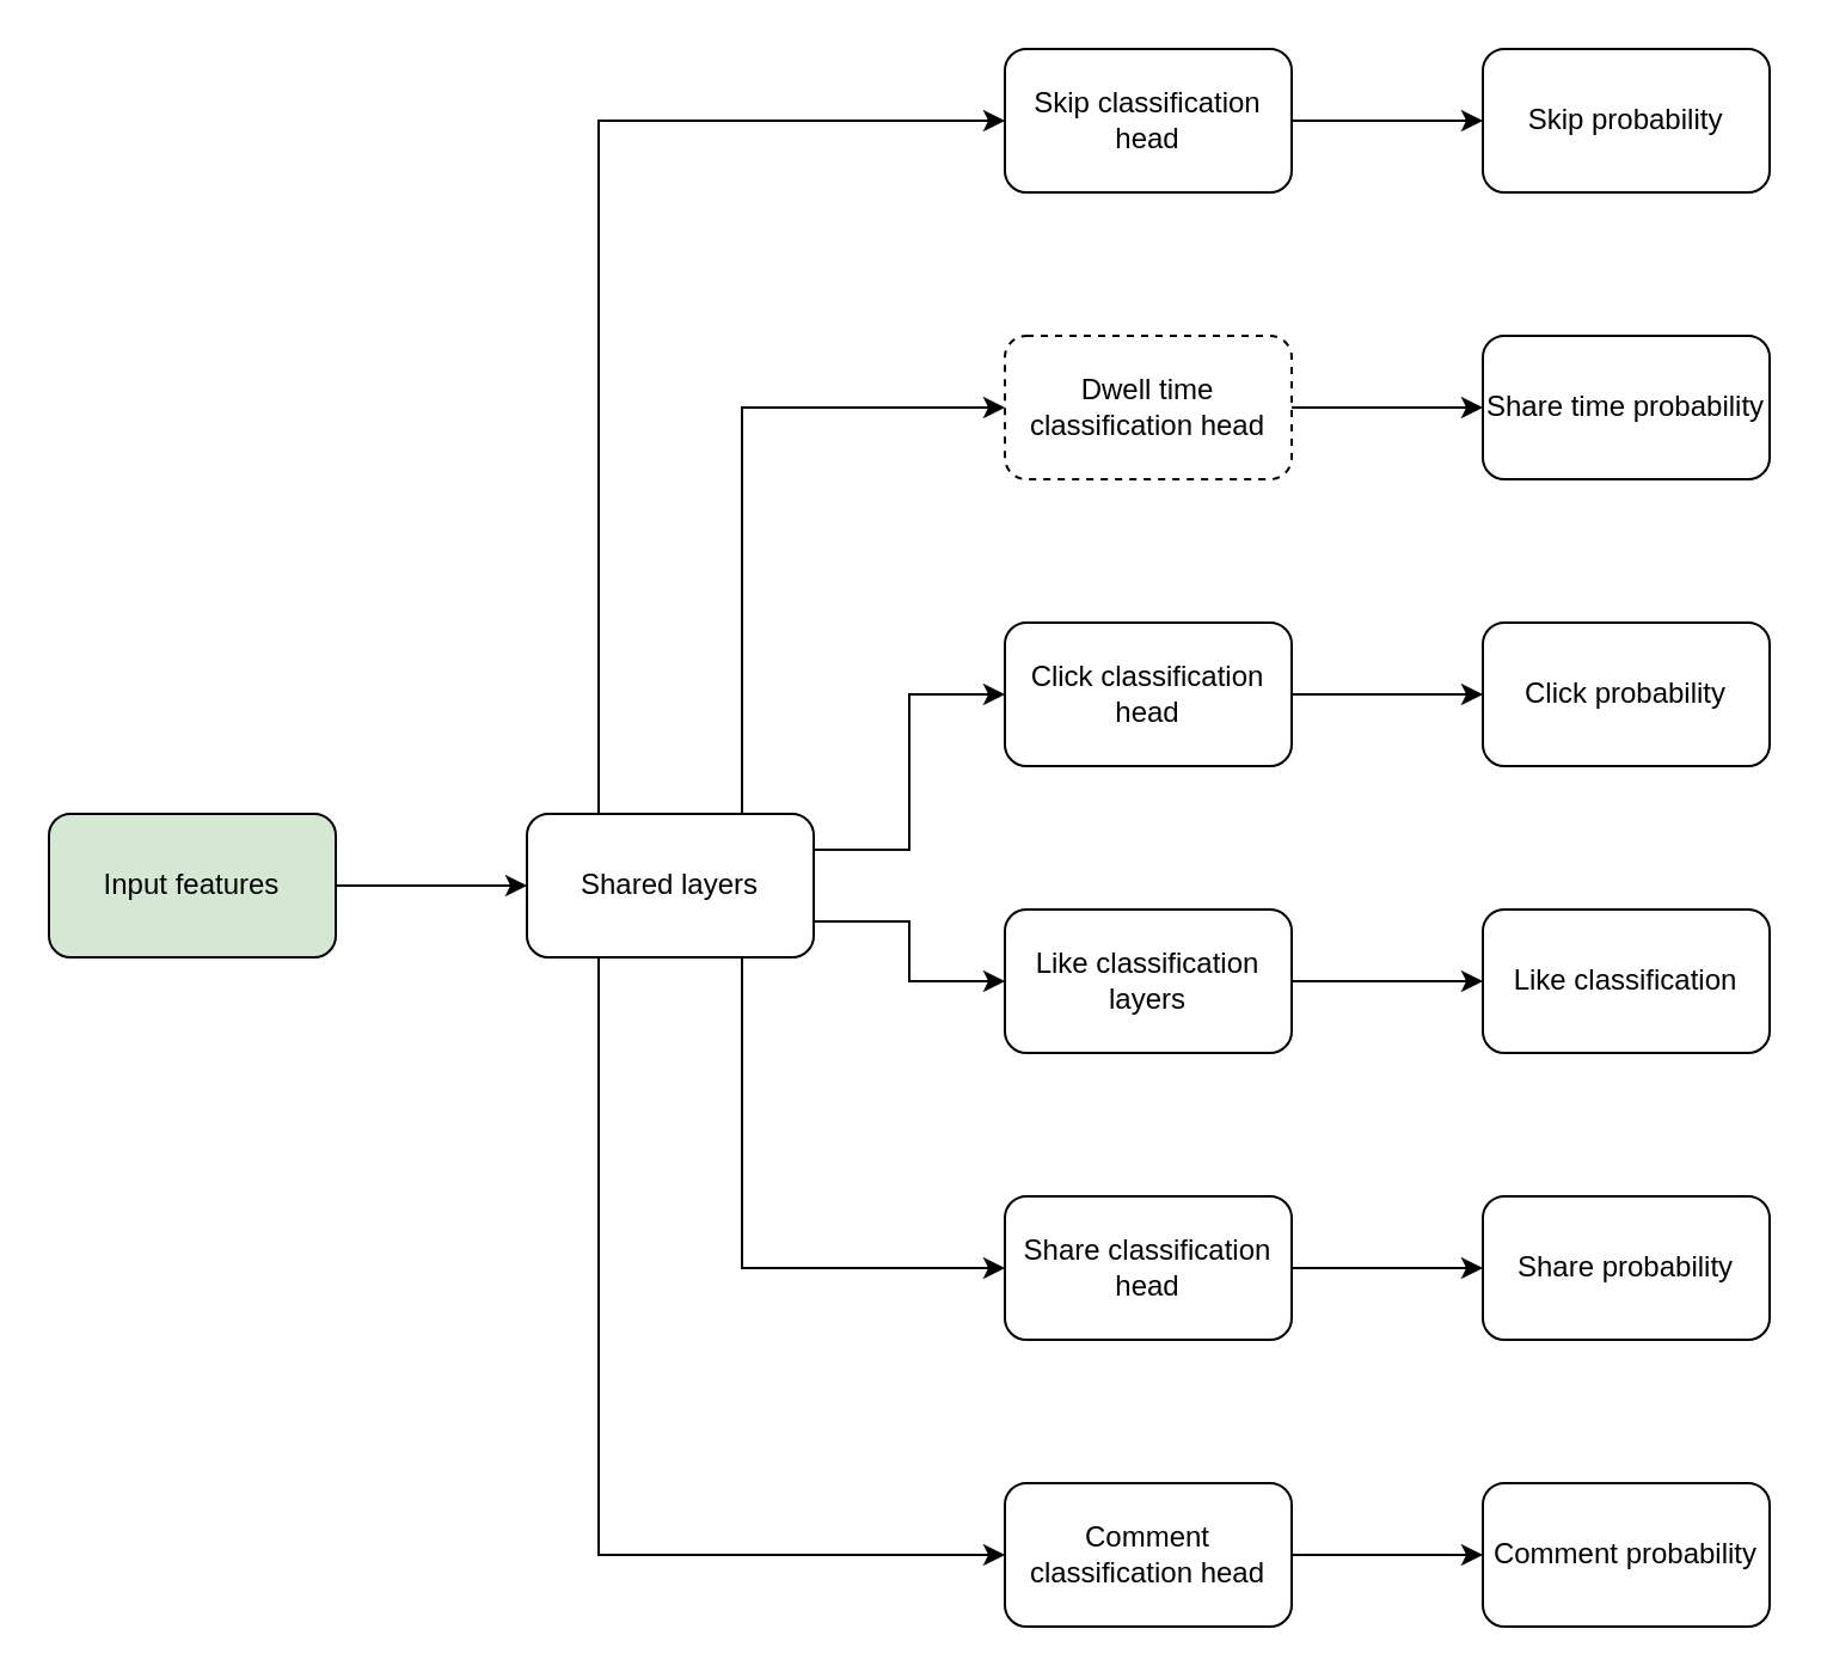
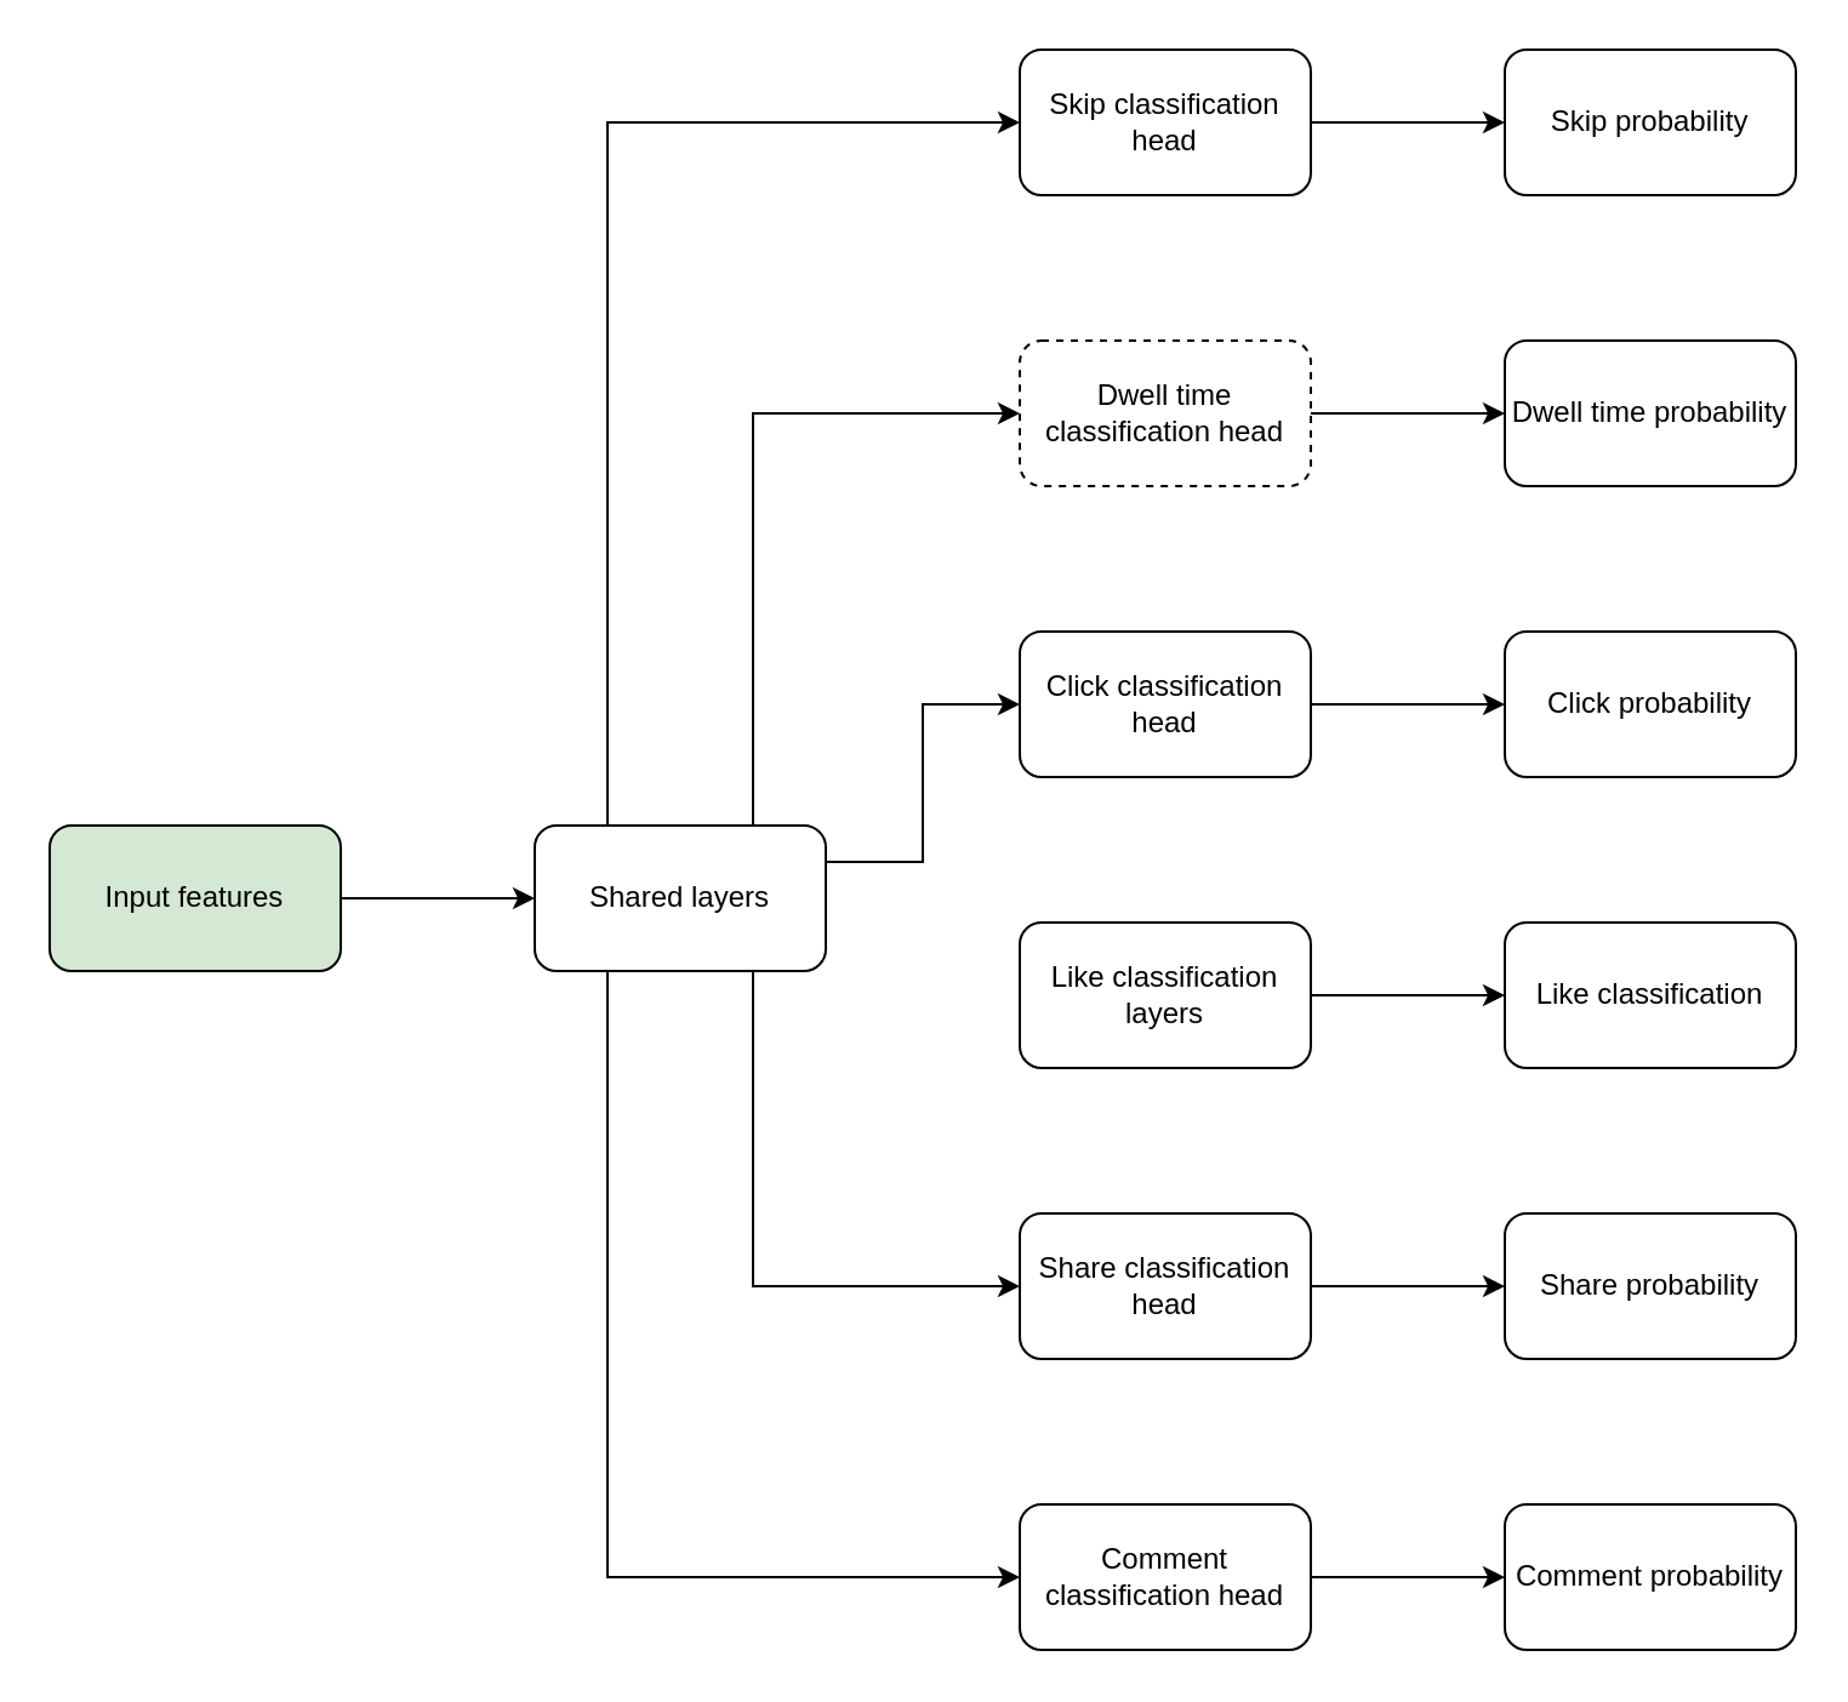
  <mxCell id="0" />
  <mxCell id="1" parent="0" />
  <mxCell id="2" style="edgeStyle=orthogonalEdgeStyle;rounded=0;orthogonalLoop=1;jettySize=auto;html=1;exitX=1;exitY=0.5;exitDx=0;exitDy=0;" edge="1" parent="1" source="3" target="10"><mxGeometry relative="1" as="geometry" /></mxCell>
  <mxCell id="3" value="Input features" style="rounded=1;whiteSpace=wrap;html=1;fillColor=#d5e8d4;" vertex="1" parent="1"><mxGeometry x="20" y="340" width="120" height="60" as="geometry" /></mxCell>
  <mxCell id="4" style="edgeStyle=orthogonalEdgeStyle;rounded=0;orthogonalLoop=1;jettySize=auto;html=1;exitX=0.25;exitY=0;exitDx=0;exitDy=0;entryX=0;entryY=0.5;entryDx=0;entryDy=0;" edge="1" parent="1" source="10" target="12"><mxGeometry relative="1" as="geometry" /></mxCell>
  <mxCell id="5" style="edgeStyle=orthogonalEdgeStyle;rounded=0;orthogonalLoop=1;jettySize=auto;html=1;exitX=0.25;exitY=1;exitDx=0;exitDy=0;entryX=0;entryY=0.5;entryDx=0;entryDy=0;" edge="1" parent="1" source="10" target="22"><mxGeometry relative="1" as="geometry" /></mxCell>
  <mxCell id="6" style="edgeStyle=orthogonalEdgeStyle;rounded=0;orthogonalLoop=1;jettySize=auto;html=1;exitX=0.75;exitY=1;exitDx=0;exitDy=0;entryX=0;entryY=0.5;entryDx=0;entryDy=0;" edge="1" parent="1" source="10" target="20"><mxGeometry relative="1" as="geometry" /></mxCell>
  <mxCell id="7" style="edgeStyle=orthogonalEdgeStyle;rounded=0;orthogonalLoop=1;jettySize=auto;html=1;exitX=0.75;exitY=0;exitDx=0;exitDy=0;entryX=0;entryY=0.5;entryDx=0;entryDy=0;" edge="1" parent="1" source="10" target="14"><mxGeometry relative="1" as="geometry" /></mxCell>
  <mxCell id="8" style="edgeStyle=orthogonalEdgeStyle;rounded=0;orthogonalLoop=1;jettySize=auto;html=1;exitX=1;exitY=0.25;exitDx=0;exitDy=0;entryX=0;entryY=0.5;entryDx=0;entryDy=0;" edge="1" parent="1" source="10" target="16"><mxGeometry relative="1" as="geometry" /></mxCell>
- <mxCell id="9" style="edgeStyle=orthogonalEdgeStyle;rounded=0;orthogonalLoop=1;jettySize=auto;html=1;exitX=1;exitY=0.75;exitDx=0;exitDy=0;entryX=0;entryY=0.5;entryDx=0;entryDy=0;" edge="1" parent="1" source="10" target="18"><mxGeometry relative="1" as="geometry" /></mxCell>
  <mxCell id="10" value="Shared layers" style="rounded=1;whiteSpace=wrap;html=1;" vertex="1" parent="1"><mxGeometry x="220" y="340" width="120" height="60" as="geometry" /></mxCell>
  <mxCell id="11" style="edgeStyle=orthogonalEdgeStyle;rounded=0;orthogonalLoop=1;jettySize=auto;html=1;exitX=1;exitY=0.5;exitDx=0;exitDy=0;" edge="1" parent="1" source="12" target="23"><mxGeometry relative="1" as="geometry" /></mxCell>
  <mxCell id="12" value="Skip classification head" style="rounded=1;whiteSpace=wrap;html=1;" vertex="1" parent="1"><mxGeometry x="420" y="20" width="120" height="60" as="geometry" /></mxCell>
  <mxCell id="13" style="edgeStyle=orthogonalEdgeStyle;rounded=0;orthogonalLoop=1;jettySize=auto;html=1;exitX=1;exitY=0.5;exitDx=0;exitDy=0;" edge="1" parent="1" source="14" target="24"><mxGeometry relative="1" as="geometry" /></mxCell>
  <mxCell id="14" value="Dwell time classification head" style="rounded=1;whiteSpace=wrap;html=1;dashed=1;" vertex="1" parent="1"><mxGeometry x="420" y="140" width="120" height="60" as="geometry" /></mxCell>
  <mxCell id="15" style="edgeStyle=orthogonalEdgeStyle;rounded=0;orthogonalLoop=1;jettySize=auto;html=1;exitX=1;exitY=0.5;exitDx=0;exitDy=0;entryX=0;entryY=0.5;entryDx=0;entryDy=0;" edge="1" parent="1" source="16" target="25"><mxGeometry relative="1" as="geometry" /></mxCell>
  <mxCell id="16" value="Click classification head" style="rounded=1;whiteSpace=wrap;html=1;" vertex="1" parent="1"><mxGeometry x="420" y="260" width="120" height="60" as="geometry" /></mxCell>
  <mxCell id="17" style="edgeStyle=orthogonalEdgeStyle;rounded=0;orthogonalLoop=1;jettySize=auto;html=1;exitX=1;exitY=0.5;exitDx=0;exitDy=0;entryX=0;entryY=0.5;entryDx=0;entryDy=0;" edge="1" parent="1" source="18" target="26"><mxGeometry relative="1" as="geometry" /></mxCell>
  <mxCell id="18" value="Like classification layers" style="rounded=1;whiteSpace=wrap;html=1;" vertex="1" parent="1"><mxGeometry x="420" y="380" width="120" height="60" as="geometry" /></mxCell>
  <mxCell id="19" style="edgeStyle=orthogonalEdgeStyle;rounded=0;orthogonalLoop=1;jettySize=auto;html=1;exitX=1;exitY=0.5;exitDx=0;exitDy=0;entryX=0;entryY=0.5;entryDx=0;entryDy=0;" edge="1" parent="1" source="20" target="27"><mxGeometry relative="1" as="geometry" /></mxCell>
  <mxCell id="20" value="Share classification head" style="rounded=1;whiteSpace=wrap;html=1;" vertex="1" parent="1"><mxGeometry x="420" y="500" width="120" height="60" as="geometry" /></mxCell>
  <mxCell id="21" style="edgeStyle=orthogonalEdgeStyle;rounded=0;orthogonalLoop=1;jettySize=auto;html=1;exitX=1;exitY=0.5;exitDx=0;exitDy=0;entryX=0;entryY=0.5;entryDx=0;entryDy=0;" edge="1" parent="1" source="22" target="28"><mxGeometry relative="1" as="geometry" /></mxCell>
  <mxCell id="22" value="Comment classification head" style="rounded=1;whiteSpace=wrap;html=1;" vertex="1" parent="1"><mxGeometry x="420" y="620" width="120" height="60" as="geometry" /></mxCell>
  <mxCell id="23" value="Skip probability" style="rounded=1;whiteSpace=wrap;html=1;" vertex="1" parent="1"><mxGeometry x="620" y="20" width="120" height="60" as="geometry" /></mxCell>
- <mxCell id="24" value="Share time probability" style="rounded=1;whiteSpace=wrap;html=1;" vertex="1" parent="1"><mxGeometry x="620" y="140" width="120" height="60" as="geometry" /></mxCell>
+ <mxCell id="24" value="Dwell time probability" style="rounded=1;whiteSpace=wrap;html=1;" vertex="1" parent="1"><mxGeometry x="620" y="140" width="120" height="60" as="geometry" /></mxCell>
  <mxCell id="25" value="Click probability" style="rounded=1;whiteSpace=wrap;html=1;" vertex="1" parent="1"><mxGeometry x="620" y="260" width="120" height="60" as="geometry" /></mxCell>
  <mxCell id="26" value="Like classification" style="rounded=1;whiteSpace=wrap;html=1;" vertex="1" parent="1"><mxGeometry x="620" y="380" width="120" height="60" as="geometry" /></mxCell>
  <mxCell id="27" value="Share probability" style="rounded=1;whiteSpace=wrap;html=1;" vertex="1" parent="1"><mxGeometry x="620" y="500" width="120" height="60" as="geometry" /></mxCell>
  <mxCell id="28" value="Comment probability" style="rounded=1;whiteSpace=wrap;html=1;" vertex="1" parent="1"><mxGeometry x="620" y="620" width="120" height="60" as="geometry" /></mxCell>
